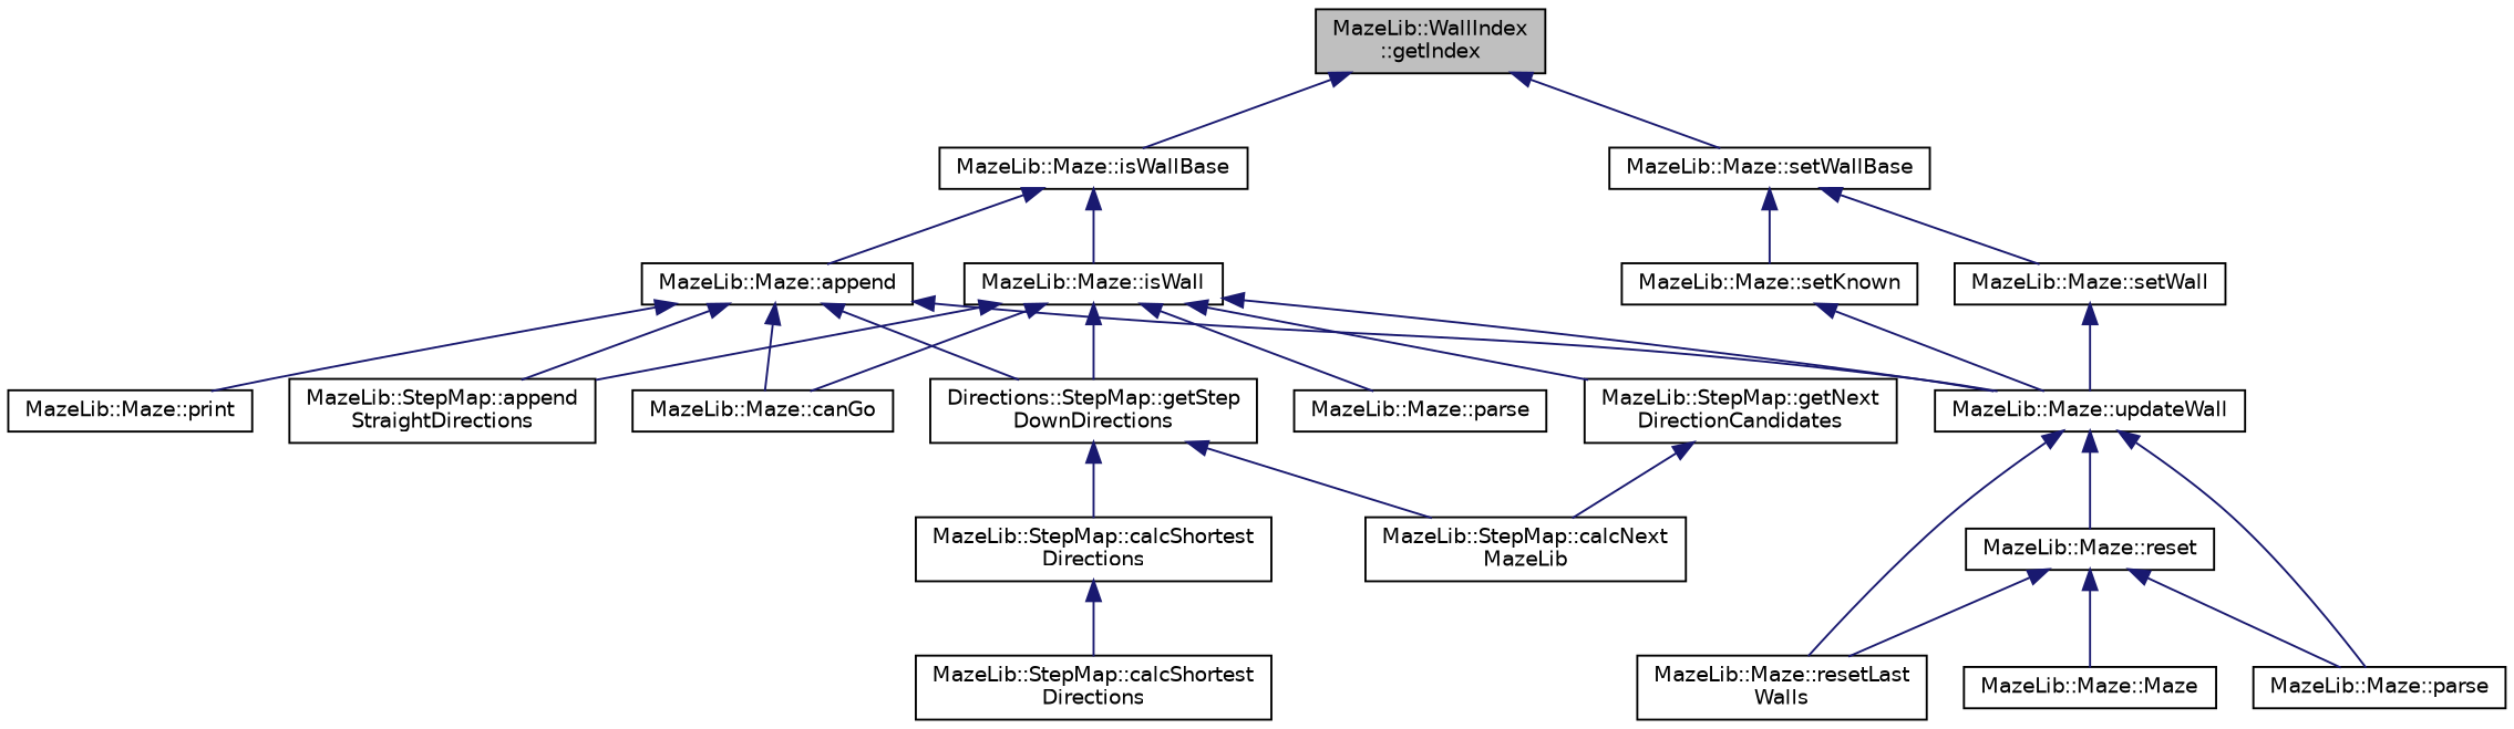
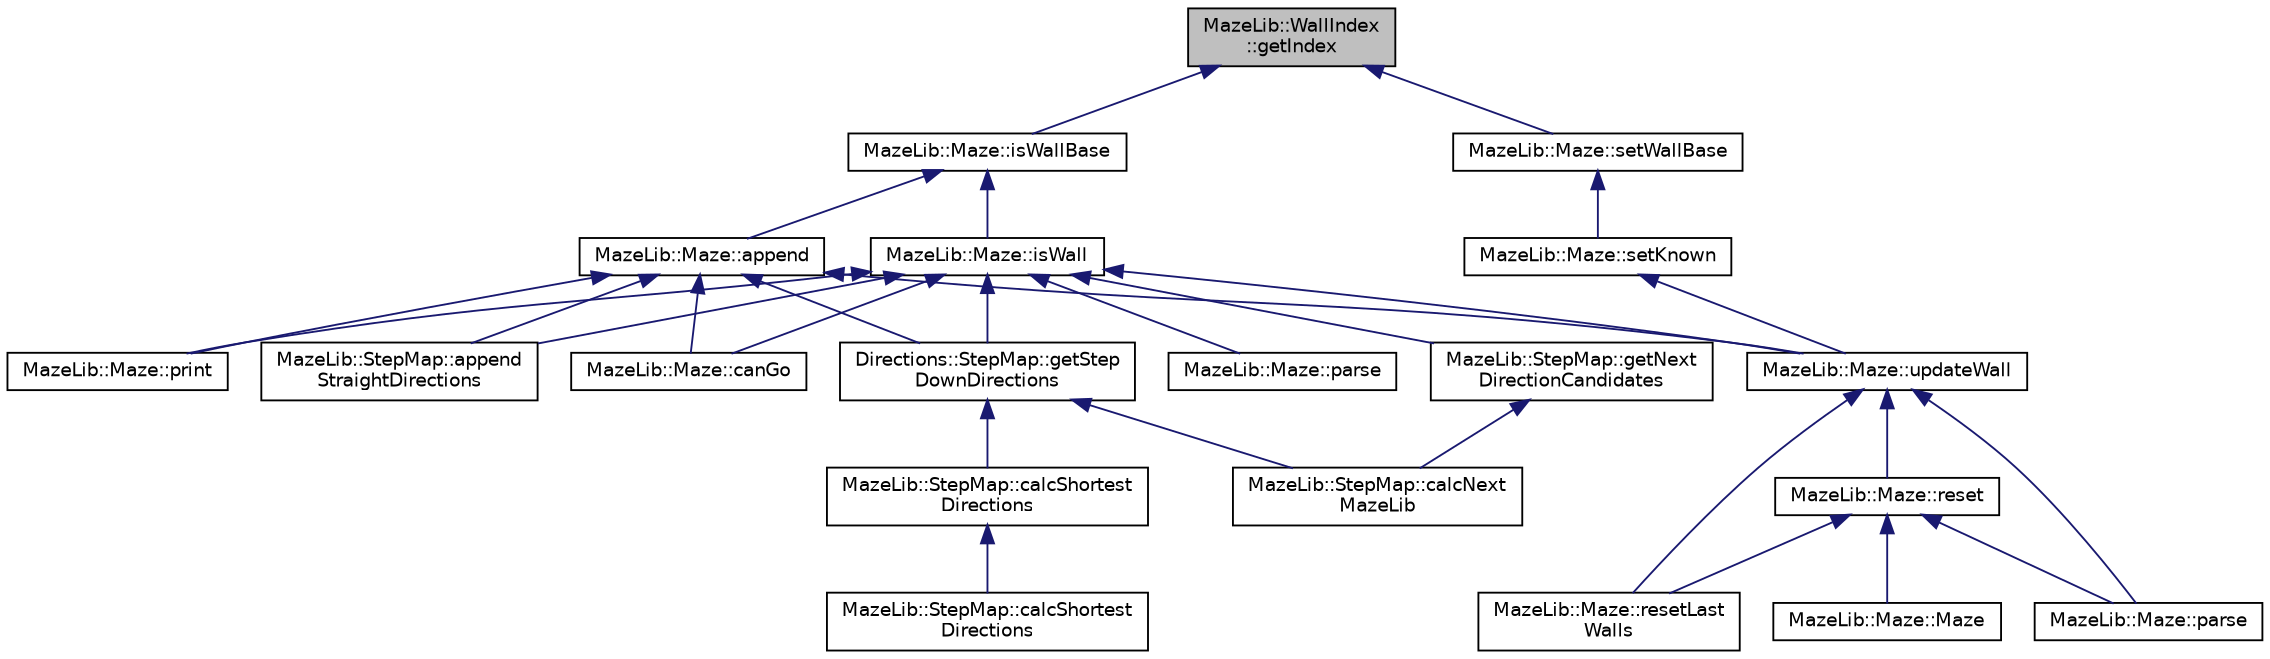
  digraph {
    rankdir=TB
    node [color=black fillcolor=white fontname=Helvetica fontsize=10 shape=record style=filled]
    edge [color=midnightblue dir=back fontname=Helvetica fontsize=10 labelfontname=Helvetica labelfontsize=10 style=solid]
    n1 [fillcolor=grey75 fontcolor=black height=0.2 label="MazeLib::WallIndex\l::getIndex" width=0.4]
    n2 [height=0.2 label="MazeLib::Maze::isWallBase" width=0.4]
    n3 [height=0.2 label="MazeLib::Maze::setWallBase" width=0.4]
    n4 [height=0.2 label="MazeLib::Maze::append" width=0.4]
    n5 [height=0.2 label="MazeLib::Maze::isWall" width=0.4]
    n6 [height=0.2 label="MazeLib::Maze::setKnown" width=0.4]
-   n7 [height=0.2 label="MazeLib::Maze::setWall" width=0.4]
    n8 [height=0.2 label="MazeLib::StepMap::append\lStraightDirections" width=0.4]
    n9 [height=0.2 label="MazeLib::Maze::canGo" width=0.4]
    n10 [height=0.2 label="Directions::StepMap::getStep\lDownDirections" width=0.4]
    n11 [height=0.2 label="MazeLib::Maze::print" width=0.4]
    n12 [height=0.2 label="MazeLib::Maze::updateWall" width=0.4]
    n13 [height=0.2 label="MazeLib::StepMap::getNext\lDirectionCandidates" width=0.4]
    n14 [height=0.2 label="MazeLib::Maze::parse" width=0.4]
    n15 [height=0.2 label="MazeLib::StepMap::calcNext\lMazeLib" width=0.4]
    n16 [height=0.2 label="MazeLib::StepMap::calcShortest\lDirections" width=0.4]
    n17 [height=0.2 label="MazeLib::Maze::parse" width=0.4]
    n18 [height=0.2 label="MazeLib::Maze::reset" width=0.4]
    n19 [height=0.2 label="MazeLib::Maze::resetLast\lWalls" width=0.4]
    n20 [height=0.2 label="MazeLib::StepMap::calcShortest\lDirections" width=0.4]
    n21 [height=0.2 label="MazeLib::Maze::Maze" width=0.4]
    n1 -> n2
    n1 -> n3
    n2 -> n4
    n2 -> n5
    n3 -> n6
-   n3 -> n7
    n4 -> n8
    n4 -> n9
    n4 -> n10
    n4 -> n11
    n4 -> n12
    n5 -> n8
    n5 -> n9
    n5 -> n10
+   n5 -> n11
    n5 -> n12
    n5 -> n13
    n5 -> n14
    n6 -> n12
-   n7 -> n12
    n10 -> n15
    n10 -> n16
    n12 -> n17
    n12 -> n18
    n12 -> n19
    n13 -> n15
    n16 -> n20
    n18 -> n17
    n18 -> n19
    n18 -> n21
  }
